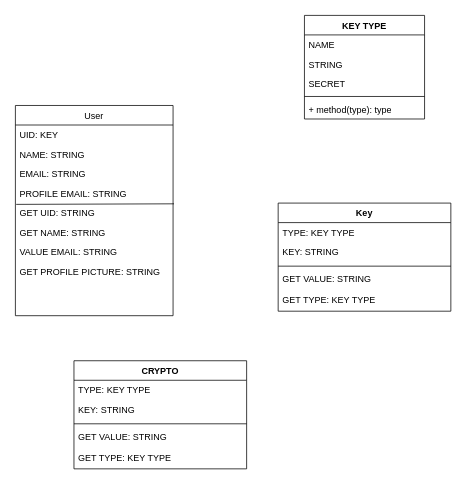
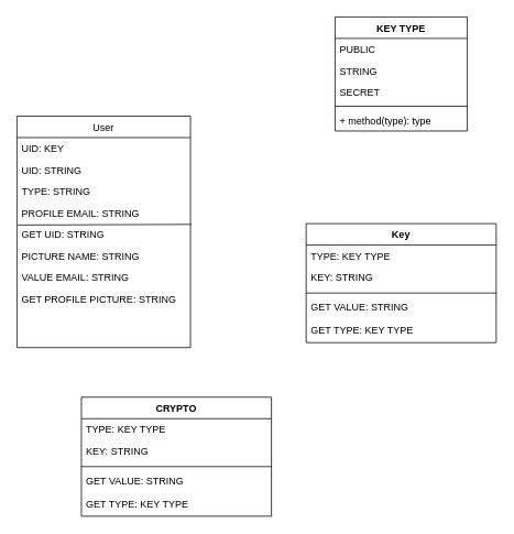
  <mxCell id="0" />
  <mxCell id="1" parent="0" />
  <mxCell id="2" value="User" style="swimlane;fontStyle=0;align=center;verticalAlign=top;childLayout=stackLayout;horizontal=1;startSize=26;horizontalStack=0;resizeParent=1;resizeLast=0;collapsible=1;marginBottom=0;rounded=0;shadow=0;strokeWidth=1;" parent="1" vertex="1"><mxGeometry x="20" y="140" width="210" height="280" as="geometry"><mxRectangle x="230" y="140" width="160" height="26" as="alternateBounds" /></mxGeometry></mxCell>
  <mxCell id="3" value="UID: KEY" style="text;align=left;verticalAlign=top;spacingLeft=4;spacingRight=4;overflow=hidden;rotatable=0;points=[[0,0.5],[1,0.5]];portConstraint=eastwest;" parent="2" vertex="1"><mxGeometry y="26" width="210" height="26" as="geometry" /></mxCell>
- <mxCell id="4" value="NAME: STRING" style="text;align=left;verticalAlign=top;spacingLeft=4;spacingRight=4;overflow=hidden;rotatable=0;points=[[0,0.5],[1,0.5]];portConstraint=eastwest;rounded=0;shadow=0;html=0;" parent="2" vertex="1"><mxGeometry y="52" width="210" height="26" as="geometry" /></mxCell>
- <mxCell id="5" value="EMAIL: STRING&#10;" style="text;align=left;verticalAlign=top;spacingLeft=4;spacingRight=4;overflow=hidden;rotatable=0;points=[[0,0.5],[1,0.5]];portConstraint=eastwest;rounded=0;shadow=0;html=0;" parent="2" vertex="1"><mxGeometry y="78" width="210" height="26" as="geometry" /></mxCell>
+ <mxCell id="4" value="UID: STRING" style="text;align=left;verticalAlign=top;spacingLeft=4;spacingRight=4;overflow=hidden;rotatable=0;points=[[0,0.5],[1,0.5]];portConstraint=eastwest;rounded=0;shadow=0;html=0;" parent="2" vertex="1"><mxGeometry y="52" width="210" height="26" as="geometry" /></mxCell>
+ <mxCell id="5" value="TYPE: STRING&#10;" style="text;align=left;verticalAlign=top;spacingLeft=4;spacingRight=4;overflow=hidden;rotatable=0;points=[[0,0.5],[1,0.5]];portConstraint=eastwest;rounded=0;shadow=0;html=0;" parent="2" vertex="1"><mxGeometry y="78" width="210" height="26" as="geometry" /></mxCell>
  <mxCell id="6" value="PROFILE EMAIL: STRING" style="text;align=left;verticalAlign=top;spacingLeft=4;spacingRight=4;overflow=hidden;rotatable=0;points=[[0,0.5],[1,0.5]];portConstraint=eastwest;rounded=0;shadow=0;html=0;" vertex="1" parent="2"><mxGeometry y="104" width="210" height="26" as="geometry" /></mxCell>
  <mxCell id="7" value="" style="endArrow=none;html=1;rounded=0;exitX=0.005;exitY=1.066;exitDx=0;exitDy=0;exitPerimeter=0;entryX=1.006;entryY=1.038;entryDx=0;entryDy=0;entryPerimeter=0;" edge="1" parent="2" source="6" target="6"><mxGeometry width="50" height="50" relative="1" as="geometry"><mxPoint x="30" y="180" as="sourcePoint" /><mxPoint x="80" y="130" as="targetPoint" /></mxGeometry></mxCell>
  <mxCell id="8" value="GET UID: STRING" style="text;align=left;verticalAlign=top;spacingLeft=4;spacingRight=4;overflow=hidden;rotatable=0;points=[[0,0.5],[1,0.5]];portConstraint=eastwest;rounded=0;shadow=0;html=0;" vertex="1" parent="2"><mxGeometry y="130" width="210" height="26" as="geometry" /></mxCell>
- <mxCell id="9" value="GET NAME: STRING" style="text;align=left;verticalAlign=top;spacingLeft=4;spacingRight=4;overflow=hidden;rotatable=0;points=[[0,0.5],[1,0.5]];portConstraint=eastwest;rounded=0;shadow=0;html=0;" vertex="1" parent="2"><mxGeometry y="156" width="210" height="26" as="geometry" /></mxCell>
+ <mxCell id="9" value="PICTURE NAME: STRING" style="text;align=left;verticalAlign=top;spacingLeft=4;spacingRight=4;overflow=hidden;rotatable=0;points=[[0,0.5],[1,0.5]];portConstraint=eastwest;rounded=0;shadow=0;html=0;" vertex="1" parent="2"><mxGeometry y="156" width="210" height="26" as="geometry" /></mxCell>
  <mxCell id="10" value="VALUE EMAIL: STRING" style="text;align=left;verticalAlign=top;spacingLeft=4;spacingRight=4;overflow=hidden;rotatable=0;points=[[0,0.5],[1,0.5]];portConstraint=eastwest;rounded=0;shadow=0;html=0;" vertex="1" parent="2"><mxGeometry y="182" width="210" height="26" as="geometry" /></mxCell>
  <mxCell id="11" value="GET PROFILE PICTURE: STRING" style="text;align=left;verticalAlign=top;spacingLeft=4;spacingRight=4;overflow=hidden;rotatable=0;points=[[0,0.5],[1,0.5]];portConstraint=eastwest;rounded=0;shadow=0;html=0;" vertex="1" parent="2"><mxGeometry y="208" width="210" height="26" as="geometry" /></mxCell>
  <mxCell id="12" value="Key" style="swimlane;fontStyle=1;align=center;verticalAlign=top;childLayout=stackLayout;horizontal=1;startSize=26;horizontalStack=0;resizeParent=1;resizeParentMax=0;resizeLast=0;collapsible=1;marginBottom=0;whiteSpace=wrap;html=1;" vertex="1" parent="1"><mxGeometry x="370" y="270" width="230" height="144" as="geometry" /></mxCell>
  <mxCell id="13" value="TYPE: KEY TYPE" style="text;strokeColor=none;fillColor=none;align=left;verticalAlign=top;spacingLeft=4;spacingRight=4;overflow=hidden;rotatable=0;points=[[0,0.5],[1,0.5]];portConstraint=eastwest;whiteSpace=wrap;html=1;" vertex="1" parent="12"><mxGeometry y="26" width="230" height="26" as="geometry" /></mxCell>
  <mxCell id="14" value="KEY: STRING" style="text;strokeColor=none;fillColor=none;align=left;verticalAlign=top;spacingLeft=4;spacingRight=4;overflow=hidden;rotatable=0;points=[[0,0.5],[1,0.5]];portConstraint=eastwest;whiteSpace=wrap;html=1;" vertex="1" parent="12"><mxGeometry y="52" width="230" height="28" as="geometry" /></mxCell>
  <mxCell id="15" value="" style="line;strokeWidth=1;fillColor=none;align=left;verticalAlign=middle;spacingTop=-1;spacingLeft=3;spacingRight=3;rotatable=0;labelPosition=right;points=[];portConstraint=eastwest;strokeColor=inherit;" vertex="1" parent="12"><mxGeometry y="80" width="230" height="8" as="geometry" /></mxCell>
  <mxCell id="16" value="GET VALUE: STRING" style="text;strokeColor=none;fillColor=none;align=left;verticalAlign=top;spacingLeft=4;spacingRight=4;overflow=hidden;rotatable=0;points=[[0,0.5],[1,0.5]];portConstraint=eastwest;whiteSpace=wrap;html=1;" vertex="1" parent="12"><mxGeometry y="88" width="230" height="28" as="geometry" /></mxCell>
  <mxCell id="17" value="GET TYPE: KEY TYPE" style="text;strokeColor=none;fillColor=none;align=left;verticalAlign=top;spacingLeft=4;spacingRight=4;overflow=hidden;rotatable=0;points=[[0,0.5],[1,0.5]];portConstraint=eastwest;whiteSpace=wrap;html=1;" vertex="1" parent="12"><mxGeometry y="116" width="230" height="28" as="geometry" /></mxCell>
  <mxCell id="18" value="KEY TYPE" style="swimlane;fontStyle=1;align=center;verticalAlign=top;childLayout=stackLayout;horizontal=1;startSize=26;horizontalStack=0;resizeParent=1;resizeParentMax=0;resizeLast=0;collapsible=1;marginBottom=0;whiteSpace=wrap;html=1;" vertex="1" parent="1"><mxGeometry x="405" y="20" width="160" height="138" as="geometry" /></mxCell>
- <mxCell id="19" value="NAME&lt;br&gt;" style="text;strokeColor=none;fillColor=none;align=left;verticalAlign=top;spacingLeft=4;spacingRight=4;overflow=hidden;rotatable=0;points=[[0,0.5],[1,0.5]];portConstraint=eastwest;whiteSpace=wrap;html=1;" vertex="1" parent="18"><mxGeometry y="26" width="160" height="26" as="geometry" /></mxCell>
+ <mxCell id="19" value="PUBLIC&lt;br&gt;" style="text;strokeColor=none;fillColor=none;align=left;verticalAlign=top;spacingLeft=4;spacingRight=4;overflow=hidden;rotatable=0;points=[[0,0.5],[1,0.5]];portConstraint=eastwest;whiteSpace=wrap;html=1;" vertex="1" parent="18"><mxGeometry y="26" width="160" height="26" as="geometry" /></mxCell>
  <mxCell id="20" value="STRING" style="text;strokeColor=none;fillColor=none;align=left;verticalAlign=top;spacingLeft=4;spacingRight=4;overflow=hidden;rotatable=0;points=[[0,0.5],[1,0.5]];portConstraint=eastwest;whiteSpace=wrap;html=1;" vertex="1" parent="18"><mxGeometry y="52" width="160" height="26" as="geometry" /></mxCell>
  <mxCell id="21" value="SECRET" style="text;strokeColor=none;fillColor=none;align=left;verticalAlign=top;spacingLeft=4;spacingRight=4;overflow=hidden;rotatable=0;points=[[0,0.5],[1,0.5]];portConstraint=eastwest;whiteSpace=wrap;html=1;" vertex="1" parent="18"><mxGeometry y="78" width="160" height="26" as="geometry" /></mxCell>
  <mxCell id="22" value="" style="line;strokeWidth=1;fillColor=none;align=left;verticalAlign=middle;spacingTop=-1;spacingLeft=3;spacingRight=3;rotatable=0;labelPosition=right;points=[];portConstraint=eastwest;strokeColor=inherit;" vertex="1" parent="18"><mxGeometry y="104" width="160" height="8" as="geometry" /></mxCell>
  <mxCell id="23" value="+ method(type): type" style="text;strokeColor=none;fillColor=none;align=left;verticalAlign=top;spacingLeft=4;spacingRight=4;overflow=hidden;rotatable=0;points=[[0,0.5],[1,0.5]];portConstraint=eastwest;whiteSpace=wrap;html=1;" vertex="1" parent="18"><mxGeometry y="112" width="160" height="26" as="geometry" /></mxCell>
  <mxCell id="24" value="CRYPTO" style="swimlane;fontStyle=1;align=center;verticalAlign=top;childLayout=stackLayout;horizontal=1;startSize=26;horizontalStack=0;resizeParent=1;resizeParentMax=0;resizeLast=0;collapsible=1;marginBottom=0;whiteSpace=wrap;html=1;" vertex="1" parent="1"><mxGeometry x="98" y="480" width="230" height="144" as="geometry"><mxRectangle x="298" y="370" width="90" height="30" as="alternateBounds" /></mxGeometry></mxCell>
  <mxCell id="25" value="TYPE: KEY TYPE" style="text;strokeColor=none;fillColor=none;align=left;verticalAlign=top;spacingLeft=4;spacingRight=4;overflow=hidden;rotatable=0;points=[[0,0.5],[1,0.5]];portConstraint=eastwest;whiteSpace=wrap;html=1;" vertex="1" parent="24"><mxGeometry y="26" width="230" height="26" as="geometry" /></mxCell>
  <mxCell id="26" value="KEY: STRING" style="text;strokeColor=none;fillColor=none;align=left;verticalAlign=top;spacingLeft=4;spacingRight=4;overflow=hidden;rotatable=0;points=[[0,0.5],[1,0.5]];portConstraint=eastwest;whiteSpace=wrap;html=1;" vertex="1" parent="24"><mxGeometry y="52" width="230" height="28" as="geometry" /></mxCell>
  <mxCell id="27" value="" style="line;strokeWidth=1;fillColor=none;align=left;verticalAlign=middle;spacingTop=-1;spacingLeft=3;spacingRight=3;rotatable=0;labelPosition=right;points=[];portConstraint=eastwest;strokeColor=inherit;" vertex="1" parent="24"><mxGeometry y="80" width="230" height="8" as="geometry" /></mxCell>
  <mxCell id="28" value="GET VALUE: STRING" style="text;strokeColor=none;fillColor=none;align=left;verticalAlign=top;spacingLeft=4;spacingRight=4;overflow=hidden;rotatable=0;points=[[0,0.5],[1,0.5]];portConstraint=eastwest;whiteSpace=wrap;html=1;" vertex="1" parent="24"><mxGeometry y="88" width="230" height="28" as="geometry" /></mxCell>
  <mxCell id="29" value="GET TYPE: KEY TYPE" style="text;strokeColor=none;fillColor=none;align=left;verticalAlign=top;spacingLeft=4;spacingRight=4;overflow=hidden;rotatable=0;points=[[0,0.5],[1,0.5]];portConstraint=eastwest;whiteSpace=wrap;html=1;" vertex="1" parent="24"><mxGeometry y="116" width="230" height="28" as="geometry" /></mxCell>
